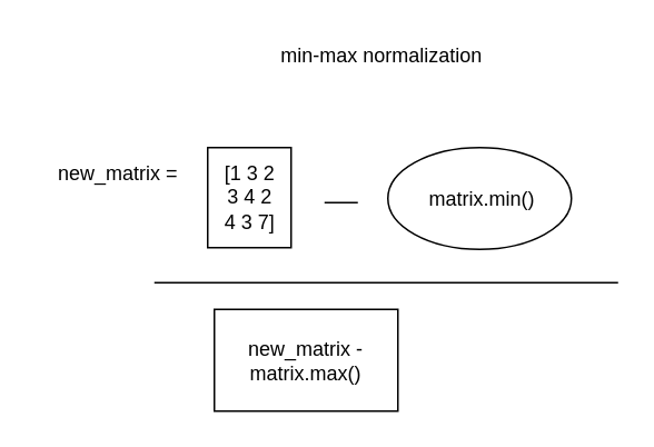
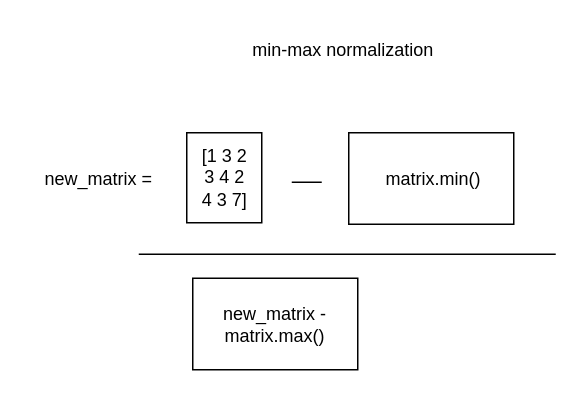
  <mxCell id="0" />
  <mxCell id="1" parent="0" />
  <mxCell id="2" value="" style="whiteSpace=wrap;html=1;" parent="1" vertex="1"><mxGeometry x="124" y="88" width="50" height="60" as="geometry" /></mxCell>
  <mxCell id="3" value="[1 3 2&lt;br&gt;3 4 2&lt;br&gt;4 3 7]" style="text;html=1;align=center;verticalAlign=middle;resizable=0;points=[];autosize=1;strokeColor=none;fillColor=none;" parent="1" vertex="1"><mxGeometry x="124" y="88" width="50" height="60" as="geometry" /></mxCell>
  <mxCell id="4" value="" style="endArrow=none;html=1;" parent="1" edge="1"><mxGeometry width="50" height="50" relative="1" as="geometry"><mxPoint x="194" y="121" as="sourcePoint" /><mxPoint x="214" y="121" as="targetPoint" /></mxGeometry></mxCell>
- <mxCell id="5" value="&amp;nbsp;matrix.min()" style="ellipse;whiteSpace=wrap;html=1;" parent="1" vertex="1"><mxGeometry x="232" y="88" width="110" height="61" as="geometry" /></mxCell>
+ <mxCell id="5" value="&amp;nbsp;matrix.min()" style="whiteSpace=wrap;html=1;" parent="1" vertex="1"><mxGeometry x="232" y="88" width="110" height="61" as="geometry" /></mxCell>
  <mxCell id="6" value="" style="endArrow=none;html=1;" parent="1" edge="1"><mxGeometry width="50" height="50" relative="1" as="geometry"><mxPoint x="92" y="169" as="sourcePoint" /><mxPoint x="370" y="169" as="targetPoint" /></mxGeometry></mxCell>
  <mxCell id="7" value="new_matrix -matrix.max()" style="whiteSpace=wrap;html=1;" parent="1" vertex="1"><mxGeometry x="128" y="185" width="110" height="61" as="geometry" /></mxCell>
  <mxCell id="8" value="min-max normalization" style="text;html=1;align=center;verticalAlign=middle;resizable=0;points=[];autosize=1;strokeColor=none;fillColor=none;" vertex="1" parent="1"><mxGeometry x="158" y="20" width="139" height="26" as="geometry" /></mxCell>
- <mxCell id="9" value="&lt;span style=&quot;&quot;&gt;new_matrix =&lt;/span&gt;" style="text;html=1;align=center;verticalAlign=middle;resizable=0;points=[];autosize=1;strokeColor=none;fillColor=none;" vertex="1" parent="1"><mxGeometry x="25" y="90.5" width="90" height="26" as="geometry" /></mxCell>
+ <mxCell id="9" value="&lt;span style=&quot;&quot;&gt;new_matrix =&lt;/span&gt;" style="text;html=1;align=center;verticalAlign=middle;resizable=0;points=[];autosize=1;strokeColor=none;fillColor=none;" vertex="1" parent="1"><mxGeometry x="20" y="105.5" width="90" height="26" as="geometry" /></mxCell>
